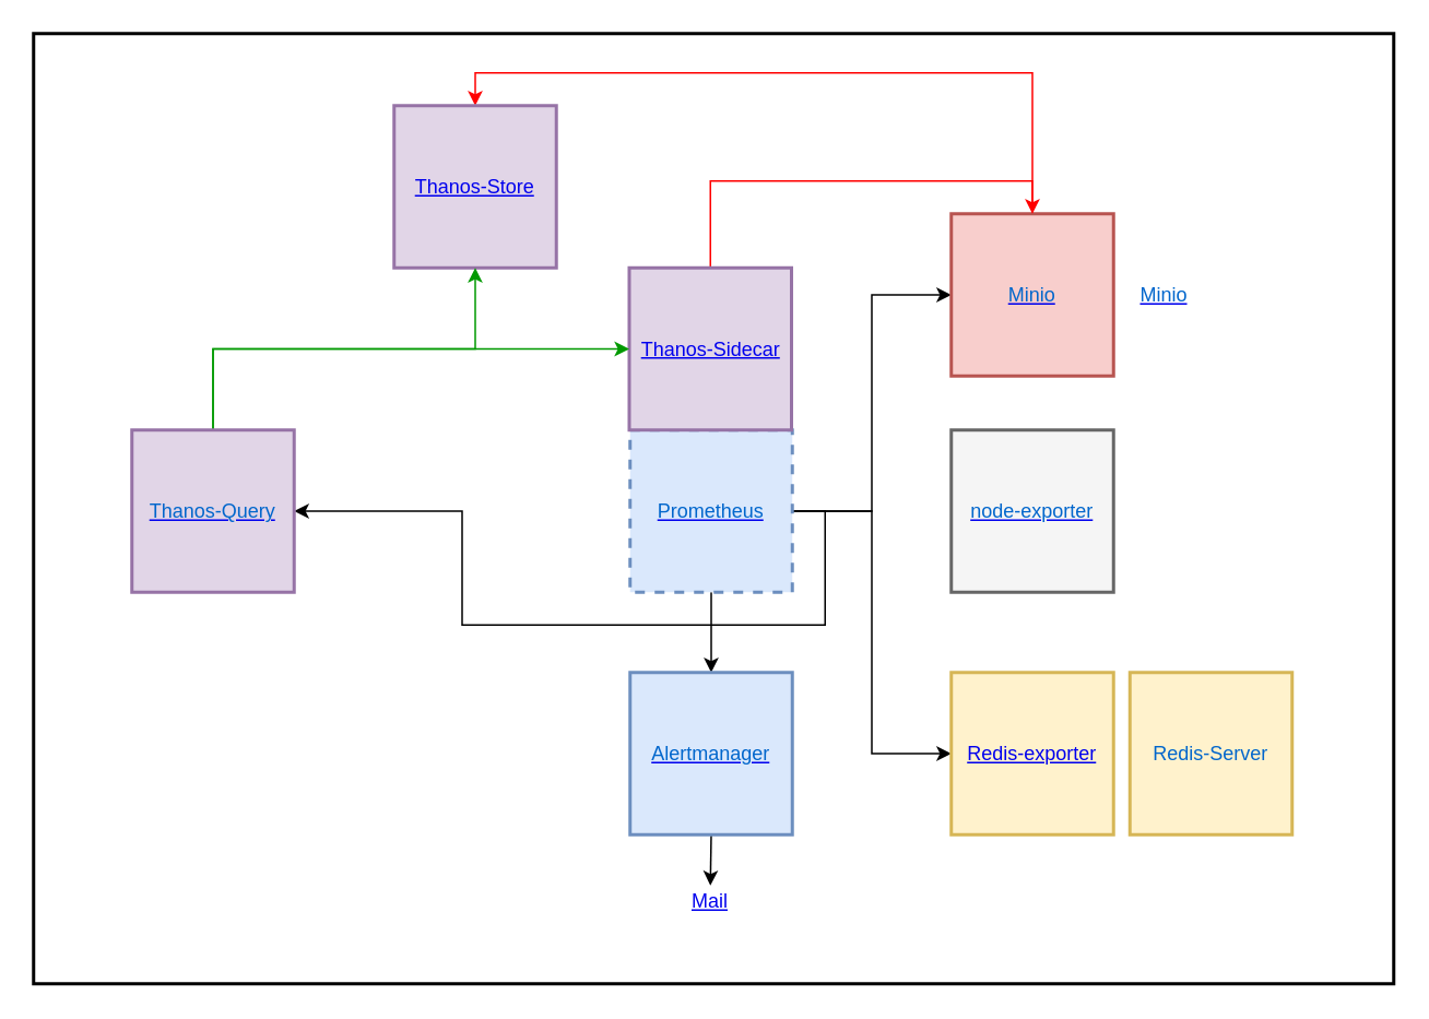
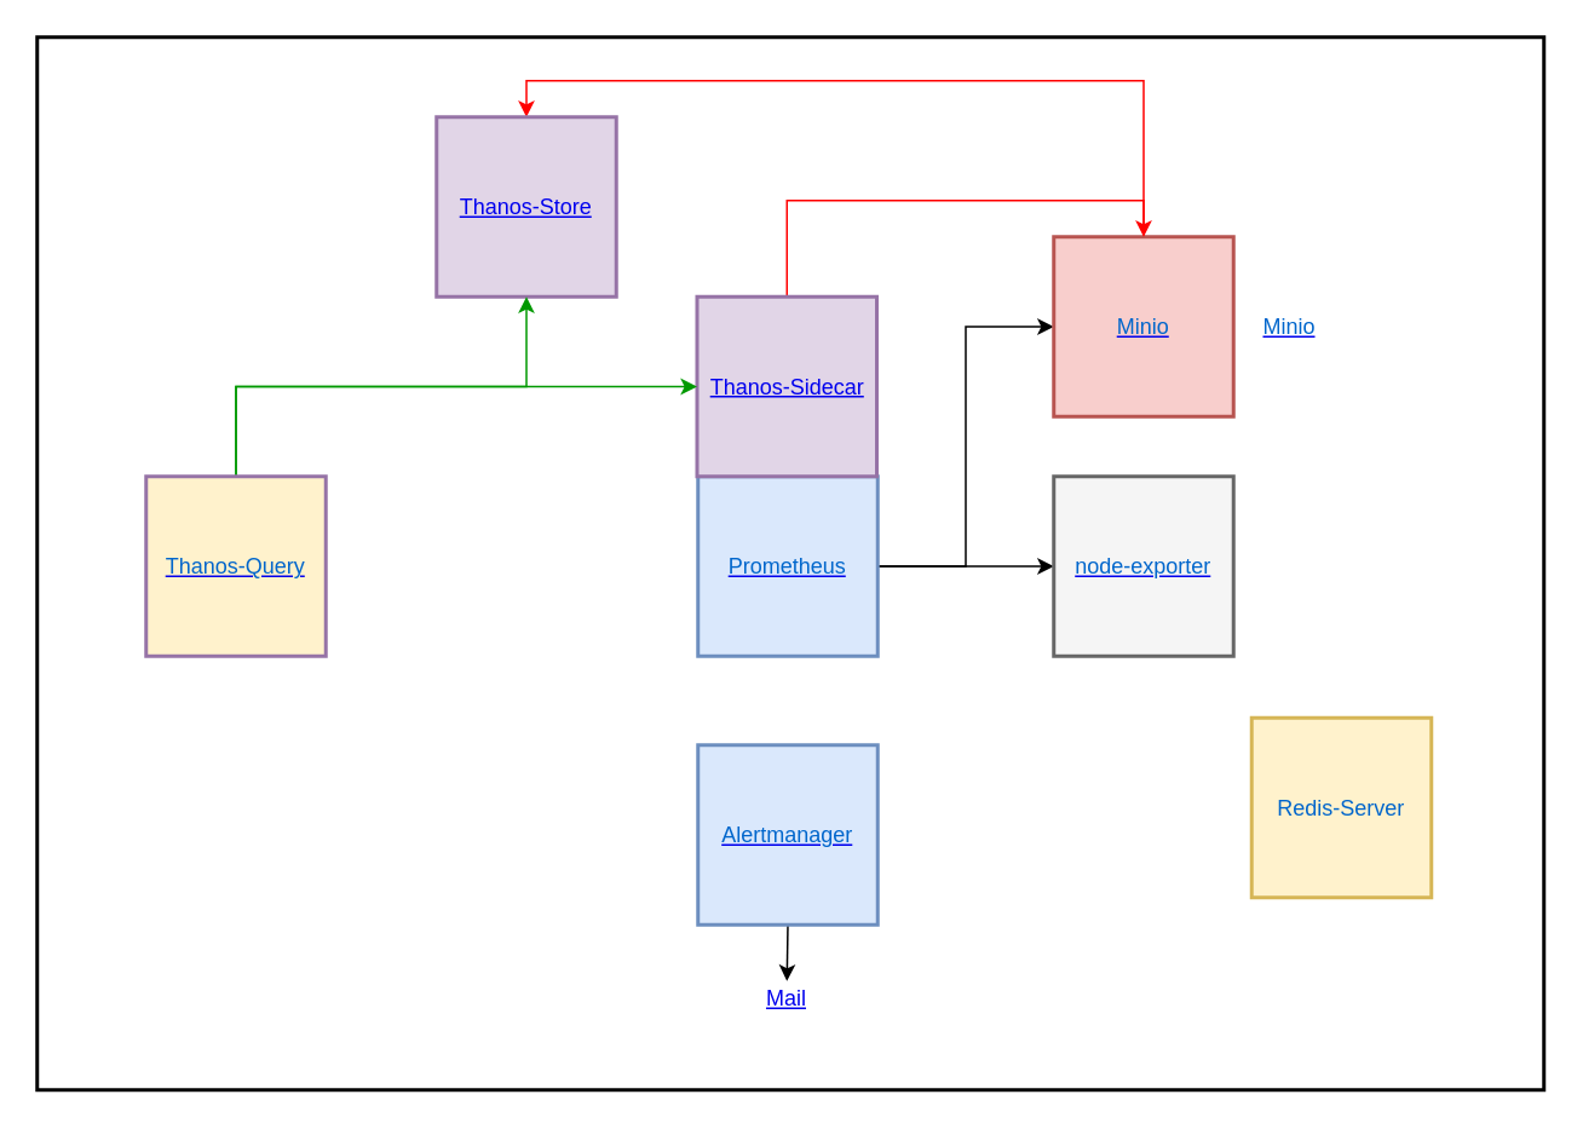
  <mxCell id="0" />
  <mxCell id="1" parent="0" />
  <mxCell id="2" value="" style="rounded=0;whiteSpace=wrap;html=1;strokeWidth=2;fontColor=#0066CC;fillColor=none;" vertex="1" parent="1"><mxGeometry width="830" height="580" as="geometry" x="20" y="20" /></mxCell>
- <mxCell id="3" style="edgeStyle=orthogonalEdgeStyle;rounded=0;orthogonalLoop=1;jettySize=auto;html=1;exitX=1;exitY=0.5;exitDx=0;exitDy=0;fontColor=#0066CC;" edge="1" parent="1" source="7" target="22"><mxGeometry relative="1" as="geometry" /></mxCell>
+ <mxCell id="3" style="edgeStyle=orthogonalEdgeStyle;rounded=0;orthogonalLoop=1;jettySize=auto;html=1;exitX=1;exitY=0.5;exitDx=0;exitDy=0;entryX=0;entryY=0.5;entryDx=0;entryDy=0;fontColor=#0066CC;" edge="1" parent="1" source="7" target="8"><mxGeometry relative="1" as="geometry" /></mxCell>
  <mxCell id="4" style="edgeStyle=orthogonalEdgeStyle;rounded=0;orthogonalLoop=1;jettySize=auto;html=1;exitX=1;exitY=0.5;exitDx=0;exitDy=0;entryX=0;entryY=0.5;entryDx=0;entryDy=0;fontColor=#0066CC;" edge="1" parent="1" source="7" target="10"><mxGeometry relative="1" as="geometry" /></mxCell>
- <mxCell id="5" style="edgeStyle=orthogonalEdgeStyle;rounded=0;orthogonalLoop=1;jettySize=auto;html=1;exitX=1;exitY=0.5;exitDx=0;exitDy=0;entryX=0;entryY=0.5;entryDx=0;entryDy=0;fontColor=#0066CC;" edge="1" parent="1" source="7" target="12"><mxGeometry relative="1" as="geometry" /></mxCell>
- <mxCell id="6" style="edgeStyle=orthogonalEdgeStyle;rounded=0;orthogonalLoop=1;jettySize=auto;html=1;exitX=0.5;exitY=1;exitDx=0;exitDy=0;entryX=0.5;entryY=0;entryDx=0;entryDy=0;fontColor=#0066CC;" edge="1" parent="1" source="7" target="15"><mxGeometry relative="1" as="geometry" /></mxCell>
- <mxCell id="7" value="&lt;a href=&quot;http://localhost:19090&quot;&gt;&lt;font color=&quot;#0066cc&quot;&gt;Prometheus&lt;/font&gt;&lt;/a&gt;" style="whiteSpace=wrap;html=1;aspect=fixed;strokeWidth=2;fillColor=#dae8fc;strokeColor=#6c8ebf;dashed=1;" vertex="1" parent="1"><mxGeometry x="384" y="262" width="99" height="99" as="geometry" /></mxCell>
+ <mxCell id="7" value="&lt;a href=&quot;http://localhost:19090&quot;&gt;&lt;font color=&quot;#0066cc&quot;&gt;Prometheus&lt;/font&gt;&lt;/a&gt;" style="whiteSpace=wrap;html=1;aspect=fixed;strokeWidth=2;fillColor=#dae8fc;strokeColor=#6c8ebf;" vertex="1" parent="1"><mxGeometry x="384" y="262" width="99" height="99" as="geometry" /></mxCell>
  <mxCell id="8" value="&lt;a href=&quot;http://localhost:19100/metrics&quot;&gt;&lt;font color=&quot;#0066cc&quot;&gt;node-exporter&lt;/font&gt;&lt;/a&gt;" style="whiteSpace=wrap;html=1;aspect=fixed;strokeWidth=2;fillColor=#f5f5f5;strokeColor=#666666;fontColor=#333333;" vertex="1" parent="1"><mxGeometry x="580" y="262" width="99" height="99" as="geometry" /></mxCell>
  <mxCell id="9" style="edgeStyle=orthogonalEdgeStyle;rounded=0;orthogonalLoop=1;jettySize=auto;html=1;exitX=0.5;exitY=0;exitDx=0;exitDy=0;entryX=0.5;entryY=0;entryDx=0;entryDy=0;strokeColor=#FF0000;fontColor=#0066CC;" edge="1" parent="1" source="10" target="19"><mxGeometry relative="1" as="geometry" /></mxCell>
  <mxCell id="10" value="&lt;a href=&quot;http://localhost:19000/minio/prometheus/metrics&quot;&gt;&lt;font color=&quot;#0066cc&quot;&gt;Minio&lt;/font&gt;&lt;/a&gt;" style="whiteSpace=wrap;html=1;aspect=fixed;strokeWidth=2;fillColor=#f8cecc;strokeColor=#b85450;" vertex="1" parent="1"><mxGeometry x="580" y="130" width="99" height="99" as="geometry" /></mxCell>
  <mxCell id="11" value="&lt;a href=&quot;http://localhost:19000&quot;&gt;&lt;font color=&quot;#0066cc&quot;&gt;Minio&lt;/font&gt;&lt;/a&gt;" style="text;html=1;strokeColor=none;fillColor=none;align=center;verticalAlign=middle;whiteSpace=wrap;rounded=0;fontColor=#0066CC;" vertex="1" parent="1"><mxGeometry x="690" y="169.5" width="40" height="20" as="geometry" /></mxCell>
- <mxCell id="12" value="&lt;a href=&quot;http://localhost:19121/metrics&quot;&gt;Redis-exporter&lt;/a&gt;" style="whiteSpace=wrap;html=1;aspect=fixed;strokeWidth=2;fillColor=#fff2cc;strokeColor=#d6b656;" vertex="1" parent="1"><mxGeometry x="580" y="410" width="99" height="99" as="geometry" /></mxCell>
- <mxCell id="13" value="&lt;font color=&quot;#0066cc&quot;&gt;Redis-Server&lt;/font&gt;" style="whiteSpace=wrap;html=1;aspect=fixed;strokeWidth=2;fillColor=#fff2cc;strokeColor=#d6b656;" vertex="1" parent="1"><mxGeometry x="689" y="410" width="99" height="99" as="geometry" /></mxCell>
+ <mxCell id="13" value="&lt;font color=&quot;#0066cc&quot;&gt;Redis-Server&lt;/font&gt;" style="whiteSpace=wrap;html=1;aspect=fixed;strokeWidth=2;fillColor=#fff2cc;strokeColor=#d6b656;" vertex="1" parent="1"><mxGeometry x="689" y="395" width="99" height="99" as="geometry" /></mxCell>
  <mxCell id="14" style="edgeStyle=orthogonalEdgeStyle;rounded=0;orthogonalLoop=1;jettySize=auto;html=1;exitX=0.5;exitY=1;exitDx=0;exitDy=0;entryX=0.5;entryY=0;entryDx=0;entryDy=0;fontColor=#0066CC;" edge="1" parent="1" source="15" target="16"><mxGeometry relative="1" as="geometry" /></mxCell>
  <mxCell id="15" value="&lt;a href=&quot;http://localhost:19093&quot;&gt;&lt;font color=&quot;#0066cc&quot;&gt;Alertmanager&lt;/font&gt;&lt;/a&gt;" style="whiteSpace=wrap;html=1;aspect=fixed;strokeWidth=2;fillColor=#dae8fc;strokeColor=#6c8ebf;" vertex="1" parent="1"><mxGeometry x="384" y="410" width="99" height="99" as="geometry" /></mxCell>
  <mxCell id="16" value="&lt;a href=&quot;http://localhost:18025&quot;&gt;Mail&lt;/a&gt;" style="text;html=1;strokeColor=none;fillColor=none;align=center;verticalAlign=middle;whiteSpace=wrap;rounded=0;fontColor=#0066CC;" vertex="1" parent="1"><mxGeometry x="413" y="540" width="40" height="20" as="geometry" /></mxCell>
  <mxCell id="17" style="edgeStyle=orthogonalEdgeStyle;rounded=0;orthogonalLoop=1;jettySize=auto;html=1;exitX=0.5;exitY=0;exitDx=0;exitDy=0;entryX=0.5;entryY=0;entryDx=0;entryDy=0;fontColor=#0066CC;strokeColor=#FF0000;" edge="1" parent="1" source="18" target="10"><mxGeometry relative="1" as="geometry" /></mxCell>
  <mxCell id="18" value="&lt;font color=&quot;#0066cc&quot;&gt;&lt;a href=&quot;http://localhost:10902/metrics&quot;&gt;Thanos-Sidecar&lt;/a&gt;&lt;/font&gt;" style="whiteSpace=wrap;html=1;aspect=fixed;strokeWidth=2;fillColor=#e1d5e7;strokeColor=#9673a6;" vertex="1" parent="1"><mxGeometry x="383.5" y="163" width="99" height="99" as="geometry" /></mxCell>
  <mxCell id="19" value="&lt;font color=&quot;#0066cc&quot;&gt;&lt;a href=&quot;http://localhost:12902/metrics&quot;&gt;Thanos-Store&lt;/a&gt;&lt;/font&gt;" style="whiteSpace=wrap;html=1;aspect=fixed;strokeWidth=2;fillColor=#e1d5e7;strokeColor=#9673a6;" vertex="1" parent="1"><mxGeometry x="240" y="64" width="99" height="99" as="geometry" /></mxCell>
  <mxCell id="20" style="edgeStyle=orthogonalEdgeStyle;rounded=0;orthogonalLoop=1;jettySize=auto;html=1;exitX=0.5;exitY=0;exitDx=0;exitDy=0;entryX=0;entryY=0.5;entryDx=0;entryDy=0;strokeColor=#009900;fontColor=#0066CC;" edge="1" parent="1" source="22" target="18"><mxGeometry relative="1" as="geometry" /></mxCell>
  <mxCell id="21" style="edgeStyle=orthogonalEdgeStyle;rounded=0;orthogonalLoop=1;jettySize=auto;html=1;exitX=0.5;exitY=0;exitDx=0;exitDy=0;entryX=0.5;entryY=1;entryDx=0;entryDy=0;strokeColor=#009900;fontColor=#0066CC;" edge="1" parent="1" source="22" target="19"><mxGeometry relative="1" as="geometry" /></mxCell>
- <mxCell id="22" value="&lt;a href=&quot;http://localhost:11902&quot;&gt;&lt;font color=&quot;#0066cc&quot;&gt;Thanos-Query&lt;/font&gt;&lt;/a&gt;" style="whiteSpace=wrap;html=1;aspect=fixed;strokeWidth=2;fillColor=#e1d5e7;strokeColor=#9673a6;" vertex="1" parent="1"><mxGeometry x="80" y="262" width="99" height="99" as="geometry" /></mxCell>
+ <mxCell id="22" value="&lt;a href=&quot;http://localhost:11902&quot;&gt;&lt;font color=&quot;#0066cc&quot;&gt;Thanos-Query&lt;/font&gt;&lt;/a&gt;" style="whiteSpace=wrap;html=1;aspect=fixed;strokeWidth=2;fillColor=#fff2cc;strokeColor=#9673a6;" vertex="1" parent="1"><mxGeometry x="80" y="262" width="99" height="99" as="geometry" /></mxCell>
